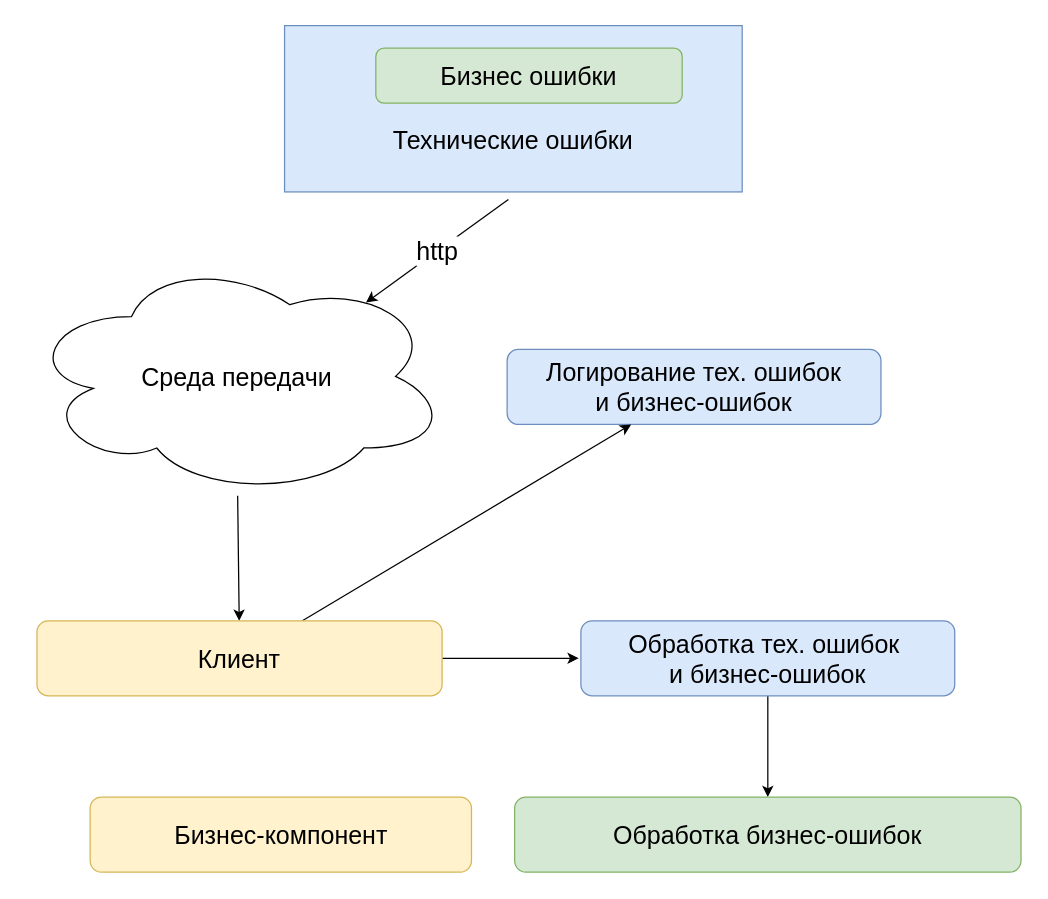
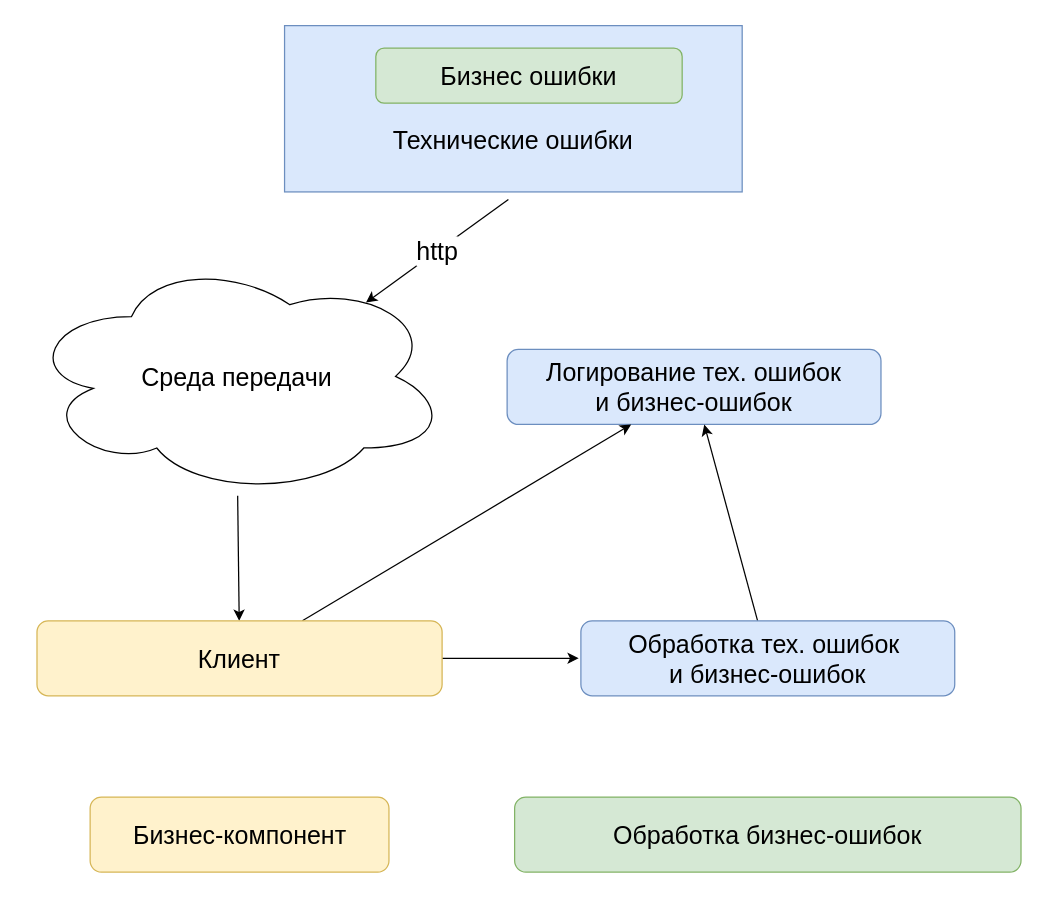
  <mxCell id="0" />
  <mxCell id="1" parent="0" />
  <mxCell id="2" value="&lt;br&gt;&lt;br&gt;Технические ошибки" style="rounded=0;whiteSpace=wrap;html=1;fillColor=#dae8fc;strokeColor=#6c8ebf;fontSize=20;" vertex="1" parent="1"><mxGeometry x="227" y="20" width="366" height="133" as="geometry" /></mxCell>
  <mxCell id="3" value="Бизнес ошибки" style="whiteSpace=wrap;html=1;fillColor=#d5e8d4;strokeColor=#82b366;fontSize=20;rounded=1;" vertex="1" parent="1"><mxGeometry x="300" y="38" width="245" height="44" as="geometry" /></mxCell>
  <mxCell id="4" value="http" style="edgeStyle=none;rounded=0;orthogonalLoop=1;jettySize=auto;html=1;entryX=0.805;entryY=0.191;entryDx=0;entryDy=0;entryPerimeter=0;fontSize=20;" edge="1" parent="1" target="6"><mxGeometry relative="1" as="geometry"><mxPoint x="406" y="159" as="sourcePoint" /></mxGeometry></mxCell>
  <mxCell id="5" style="edgeStyle=none;rounded=0;orthogonalLoop=1;jettySize=auto;html=1;fontSize=20;" edge="1" parent="1" source="6" target="10"><mxGeometry relative="1" as="geometry" /></mxCell>
  <mxCell id="6" value="Среда передачи" style="ellipse;shape=cloud;whiteSpace=wrap;html=1;fontSize=20;" vertex="1" parent="1"><mxGeometry x="20" y="205" width="338" height="191" as="geometry" /></mxCell>
  <mxCell id="7" value="Логирование тех. ошибок&lt;br&gt;и бизнес-ошибок" style="rounded=1;whiteSpace=wrap;html=1;fontSize=20;fillColor=#dae8fc;strokeColor=#6c8ebf;" vertex="1" parent="1"><mxGeometry x="405" y="279" width="299" height="60" as="geometry" /></mxCell>
  <mxCell id="8" style="edgeStyle=none;rounded=0;orthogonalLoop=1;jettySize=auto;html=1;fontSize=20;" edge="1" parent="1" source="10"><mxGeometry relative="1" as="geometry"><mxPoint x="462.258" y="526" as="targetPoint" /></mxGeometry></mxCell>
  <mxCell id="9" value="" style="edgeStyle=none;rounded=0;orthogonalLoop=1;jettySize=auto;html=1;fontSize=20;" edge="1" parent="1" source="10" target="7"><mxGeometry relative="1" as="geometry" /></mxCell>
  <mxCell id="10" value="Клиент" style="rounded=1;whiteSpace=wrap;html=1;fontSize=20;fillColor=#fff2cc;strokeColor=#d6b656;" vertex="1" parent="1"><mxGeometry x="29" y="496" width="324" height="60" as="geometry" /></mxCell>
- <mxCell id="11" style="edgeStyle=none;rounded=0;orthogonalLoop=1;jettySize=auto;html=1;fontSize=20;" edge="1" parent="1" source="12" target="14"><mxGeometry relative="1" as="geometry" /></mxCell>
+ <mxCell id="11" style="edgeStyle=none;rounded=0;orthogonalLoop=1;jettySize=auto;html=1;fontSize=20;" edge="1" parent="1" source="12" target="7"><mxGeometry relative="1" as="geometry" /></mxCell>
  <mxCell id="12" value="Обработка тех. ошибок&amp;nbsp;&lt;br&gt;и бизнес-ошибок" style="rounded=1;whiteSpace=wrap;html=1;fontSize=20;fillColor=#dae8fc;strokeColor=#6c8ebf;" vertex="1" parent="1"><mxGeometry x="464" y="496" width="299" height="60" as="geometry" /></mxCell>
- <mxCell id="13" value="Бизнес-компонент" style="whiteSpace=wrap;html=1;fontSize=20;fillColor=#fff2cc;strokeColor=#d6b656;rounded=1;" vertex="1" parent="1"><mxGeometry x="71.5" y="637" width="305" height="60" as="geometry" /></mxCell>
+ <mxCell id="13" value="Бизнес-компонент" style="whiteSpace=wrap;html=1;fontSize=20;fillColor=#fff2cc;strokeColor=#d6b656;rounded=1;" vertex="1" parent="1"><mxGeometry x="71.5" y="637" width="239" height="60" as="geometry" /></mxCell>
  <mxCell id="14" value="Обработка бизнес-ошибок" style="whiteSpace=wrap;html=1;fontSize=20;fillColor=#d5e8d4;strokeColor=#82b366;rounded=1;" vertex="1" parent="1"><mxGeometry x="411" y="637" width="405" height="60" as="geometry" /></mxCell>
